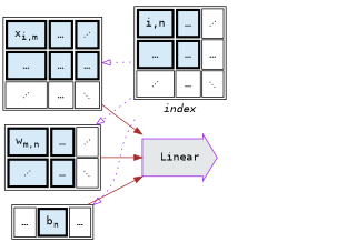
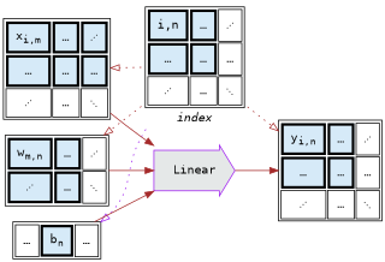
  digraph {
    fontname="DejaVu Sans Mono"
    rankdir=LR
    node [fontname="DejaVu Sans Mono" shape=plain]
    edge [color=brown fontname="DejaVu Sans Mono"]
    n1 [label=< 	<table border="0">         <tr><td>           <table cellpadding="8">               <tr>                   <td border="3" bgcolor="#D6EAF8">i,n</td>                   <td border="3" bgcolor="#D6EAF8">…</td>                   <td>⋰</td>                   </tr>               <tr>                   <td border="3" bgcolor="#D6EAF8">…</td>                   <td border="3" bgcolor="#D6EAF8">…</td>                   <td>…</td>                   </tr>               <tr>                   <td>⋰</td>                   <td>…</td>                   <td>⋱</td>                   </tr>               </table> 	  </td></tr>         <tr><td><i>index</i></td></tr> 	  </table>         >]
    n2 [color=purple fillcolor="#E5E8E8" label=Linear margin=0.3 shape=rarrow style=filled]
    n3 [label=<           <table cellpadding="8">               <tr>                   <td border="3" bgcolor="#D6EAF8">x<sub>i,m</sub></td>                   <td border="3" bgcolor="#D6EAF8">…</td>                   <td border="3" bgcolor="#D6EAF8">⋰</td>                   </tr>               <tr>                   <td border="3" bgcolor="#D6EAF8">…</td>                   <td border="3" bgcolor="#D6EAF8">…</td>                   <td border="3" bgcolor="#D6EAF8">…</td>                   </tr>               <tr>                   <td>⋰</td>                   <td>…</td>                   <td>⋱</td>                   </tr>               </table>         >]
    n4 [label=<         <table cellpadding="8">             <tr>                 <td border="3" bgcolor="#D6EAF8">w<sub>m,n</sub></td>                 <td border="3" bgcolor="#D6EAF8">…</td>                 <td>⋰</td>                 </tr>             <tr>                 <td border="3" bgcolor="#D6EAF8">⋰</td>                 <td border="3" bgcolor="#D6EAF8">…</td>                 <td>⋱</td>                 </tr>             </table>         >]
    n5 [label=<         <table cellpadding="8">             <tr>                 <td>…</td>                 <td border="3" bgcolor="#D6EAF8">b<sub>n</sub></td>                 <td>…</td>                 </tr>             </table>         >]
+   n6 [label=<           <table cellpadding="8">               <tr>                   <td border="3" bgcolor="#D6EAF8">y<sub>i,n</sub></td>                   <td border="3" bgcolor="#D6EAF8">…</td>                   <td>⋰</td>                   </tr>               <tr>                   <td border="3" bgcolor="#D6EAF8">…</td>                   <td border="3" bgcolor="#D6EAF8">…</td>                   <td>…</td>                   </tr>               <tr>                   <td>⋰</td>                   <td>…</td>                   <td>⋱</td>                   </tr>               </table>         >]
    subgraph sub_1 {
      rank=same
      n1
      n2
    }
-   n1 -> n3 [arrowhead=empty color=purple constraint=false style=dotted]
-   n1 -> n4 [arrowhead=empty color=purple constraint=false style=dotted]
+   n1 -> n3 [arrowhead=empty constraint=false style=dotted]
+   n1 -> n4 [arrowhead=empty constraint=false style=dotted]
    n1 -> n5 [arrowhead=empty color=purple constraint=false spline=false style=dotted]
+   n1 -> n6 [arrowhead=empty constraint=false style=dotted]
+   n2 -> n6
    n3 -> n2
    n4 -> n2
    n5 -> n2
  }
